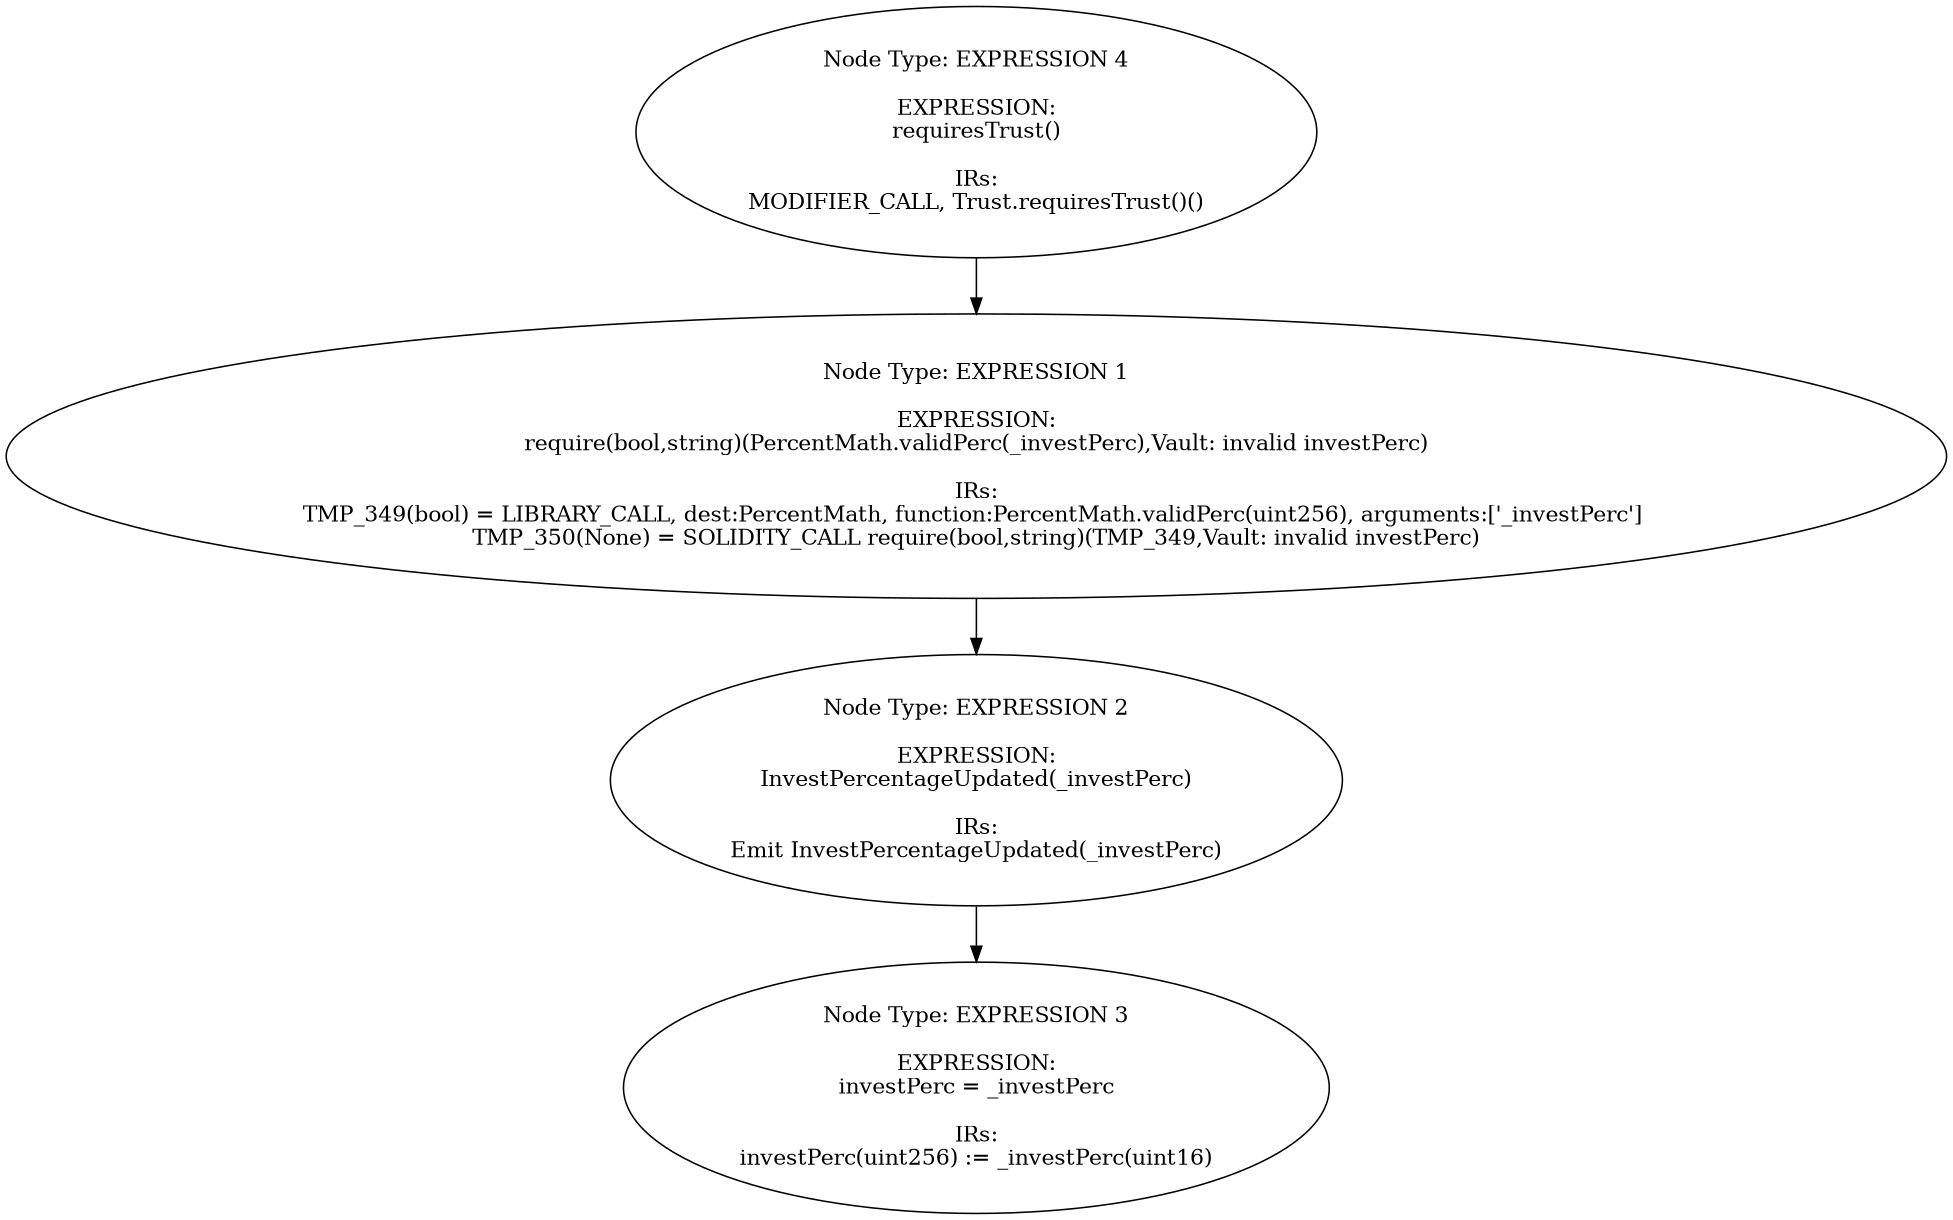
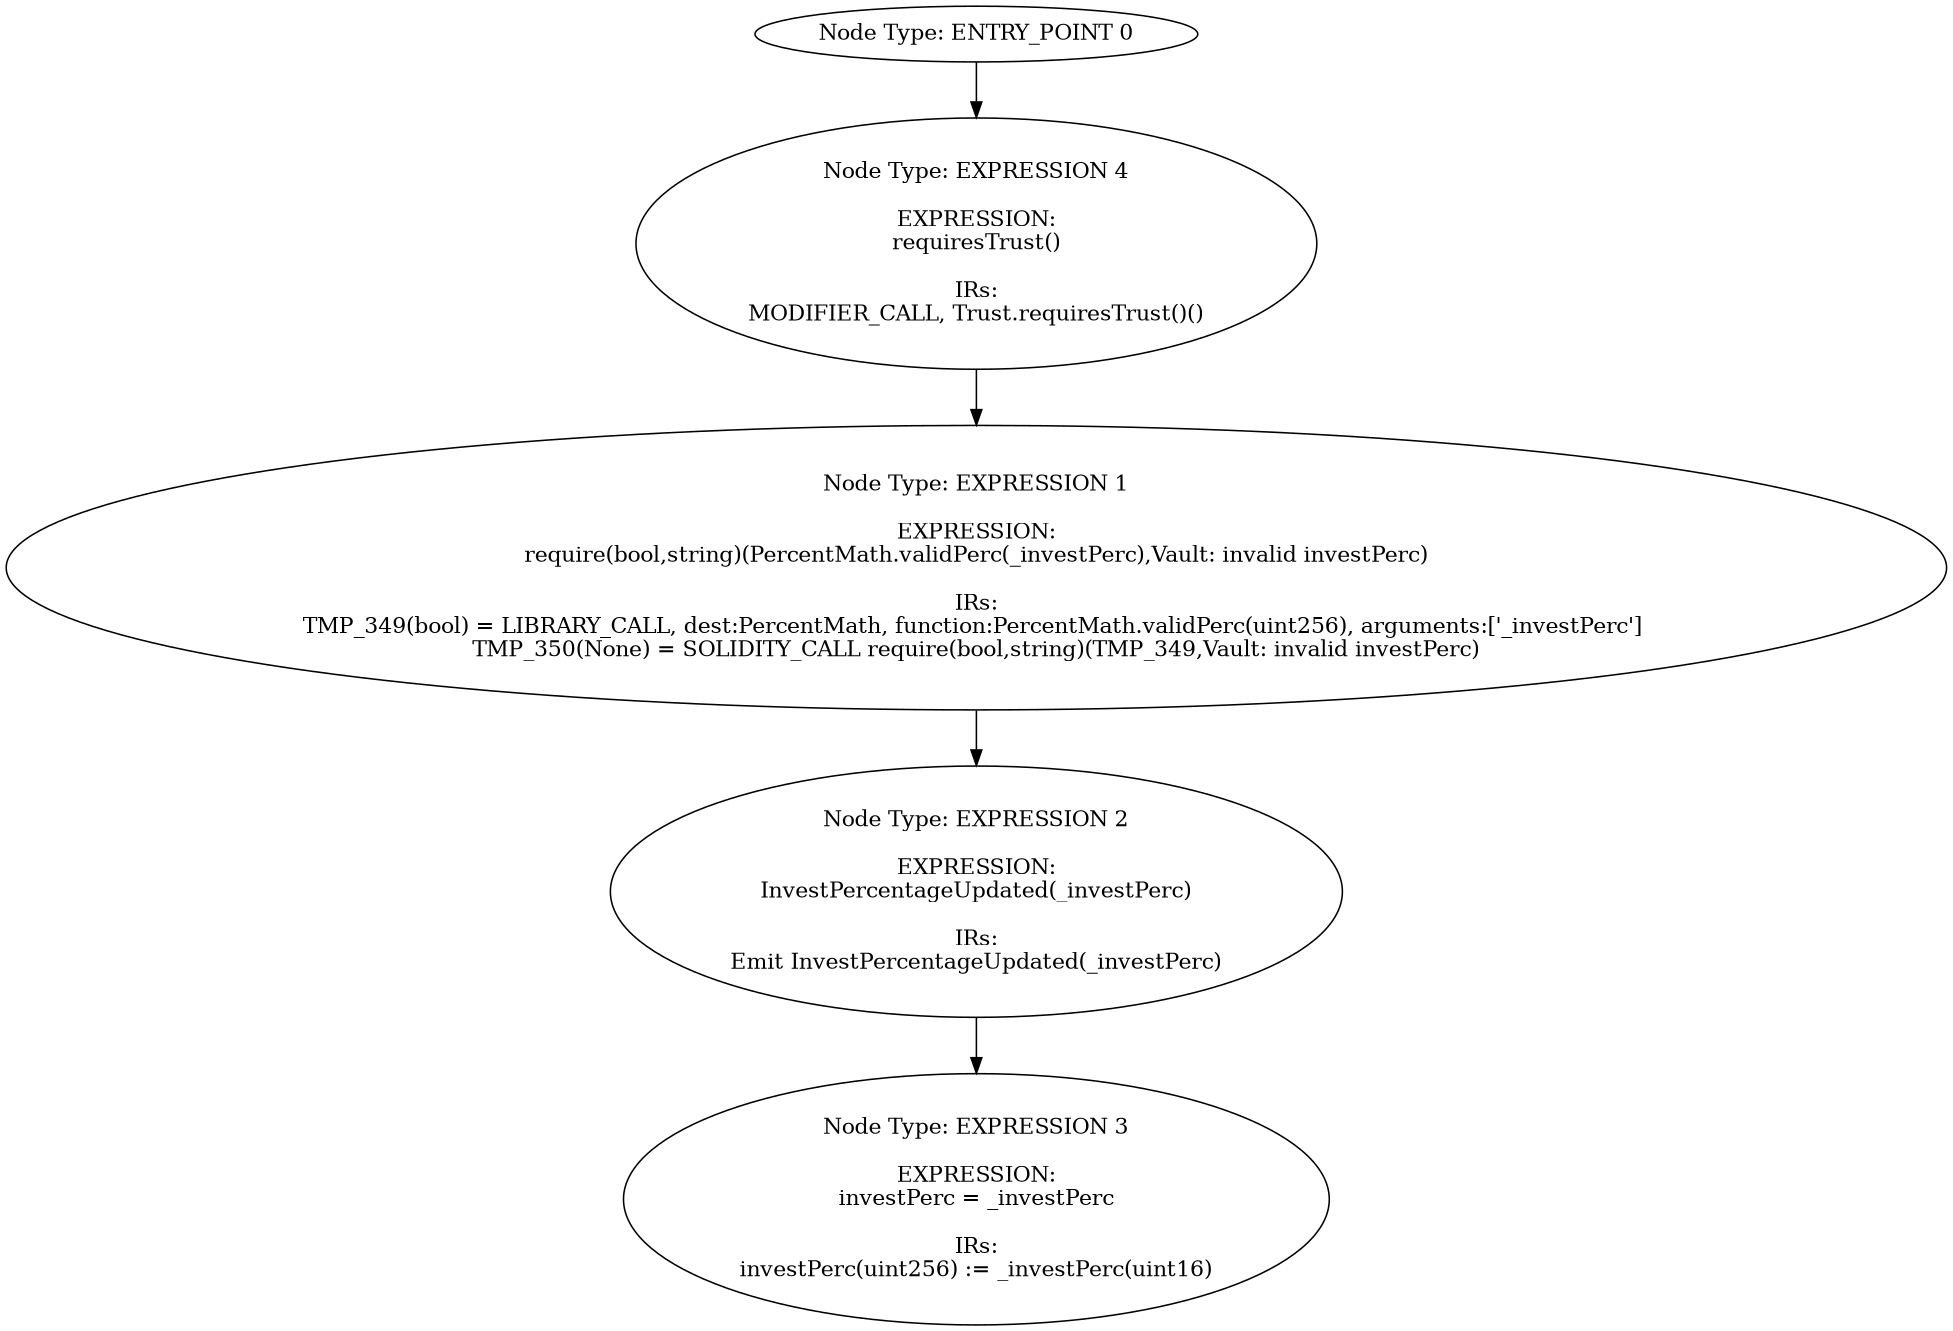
  digraph {
+   n1 [label="Node Type: ENTRY_POINT 0\n"]
    n2 [label="Node Type: EXPRESSION 4\n\nEXPRESSION:\nrequiresTrust()\n\nIRs:\nMODIFIER_CALL, Trust.requiresTrust()()"]
    n3 [label="Node Type: EXPRESSION 1\n\nEXPRESSION:\nrequire(bool,string)(PercentMath.validPerc(_investPerc),Vault: invalid investPerc)\n\nIRs:\nTMP_349(bool) = LIBRARY_CALL, dest:PercentMath, function:PercentMath.validPerc(uint256), arguments:['_investPerc'] \nTMP_350(None) = SOLIDITY_CALL require(bool,string)(TMP_349,Vault: invalid investPerc)"]
    n4 [label="Node Type: EXPRESSION 2\n\nEXPRESSION:\nInvestPercentageUpdated(_investPerc)\n\nIRs:\nEmit InvestPercentageUpdated(_investPerc)"]
    n5 [label="Node Type: EXPRESSION 3\n\nEXPRESSION:\ninvestPerc = _investPerc\n\nIRs:\ninvestPerc(uint256) := _investPerc(uint16)"]
+   n1 -> n2
    n2 -> n3
    n3 -> n4
    n4 -> n5
  }
